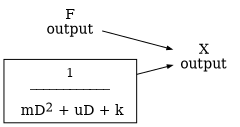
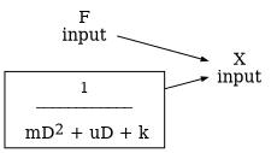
  digraph {
    rankdir=LR
    node [shape=none]
    edge [arrowsize=0.5]
-   n1 [label="F\noutput"]
-   n2 [label="X\noutput"]
+   n1 [label="F\ninput"]
+   n2 [label="X\ninput"]
    n3 [label=< <sub>1</sub> <br/>____________<br /> <br />  mD<sup>2</sup> + uD + k <br />> shape=box]
    n1 -> n2
    n3 -> n2
  }
